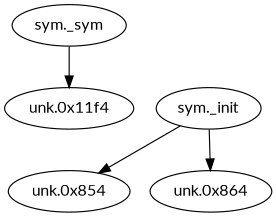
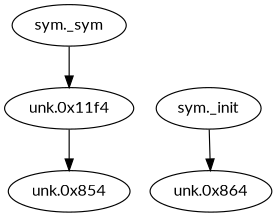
  digraph {
    fontname=Lato
    node [fontname=Lato]
    edge [fontname=Lato]
    n1 [label="sym._init"]
    n2 [label="unk.0x854"]
    n3 [label="unk.0x864"]
    n4 [label="sym._sym"]
    n5 [label="unk.0x11f4"]
-   n1 -> n2
+   n5 -> n2
    n1 -> n3
    n4 -> n5
  }
